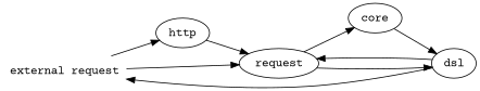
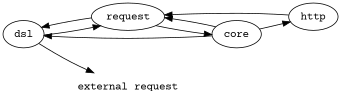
  digraph {
    fontname="Courier Prime"
    rankdir=LR
    node [fontname="Courier Prime"]
    edge [fontname="Courier Prime"]
    "external request" [shape=plaintext]
    http
    n3 [label=request]
    core
    dsl
-   "external request" -> http
+   core -> http
    http -> n3
    n3 -> core
    n3 -> dsl
-   "external request" -> n3
+   core -> n3
    core -> dsl
    dsl -> "external request"
    dsl -> n3
  }
